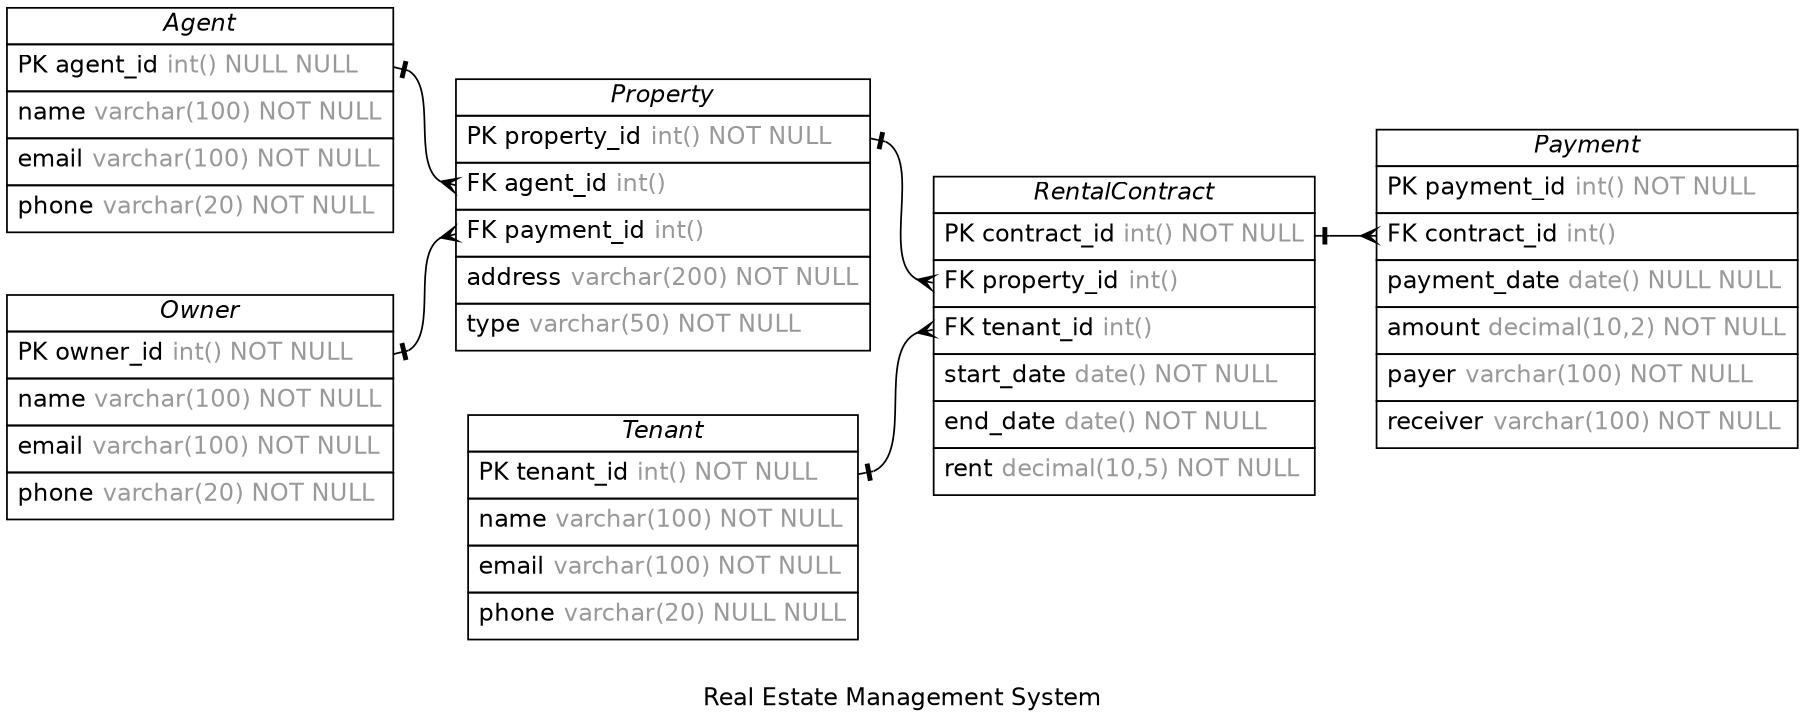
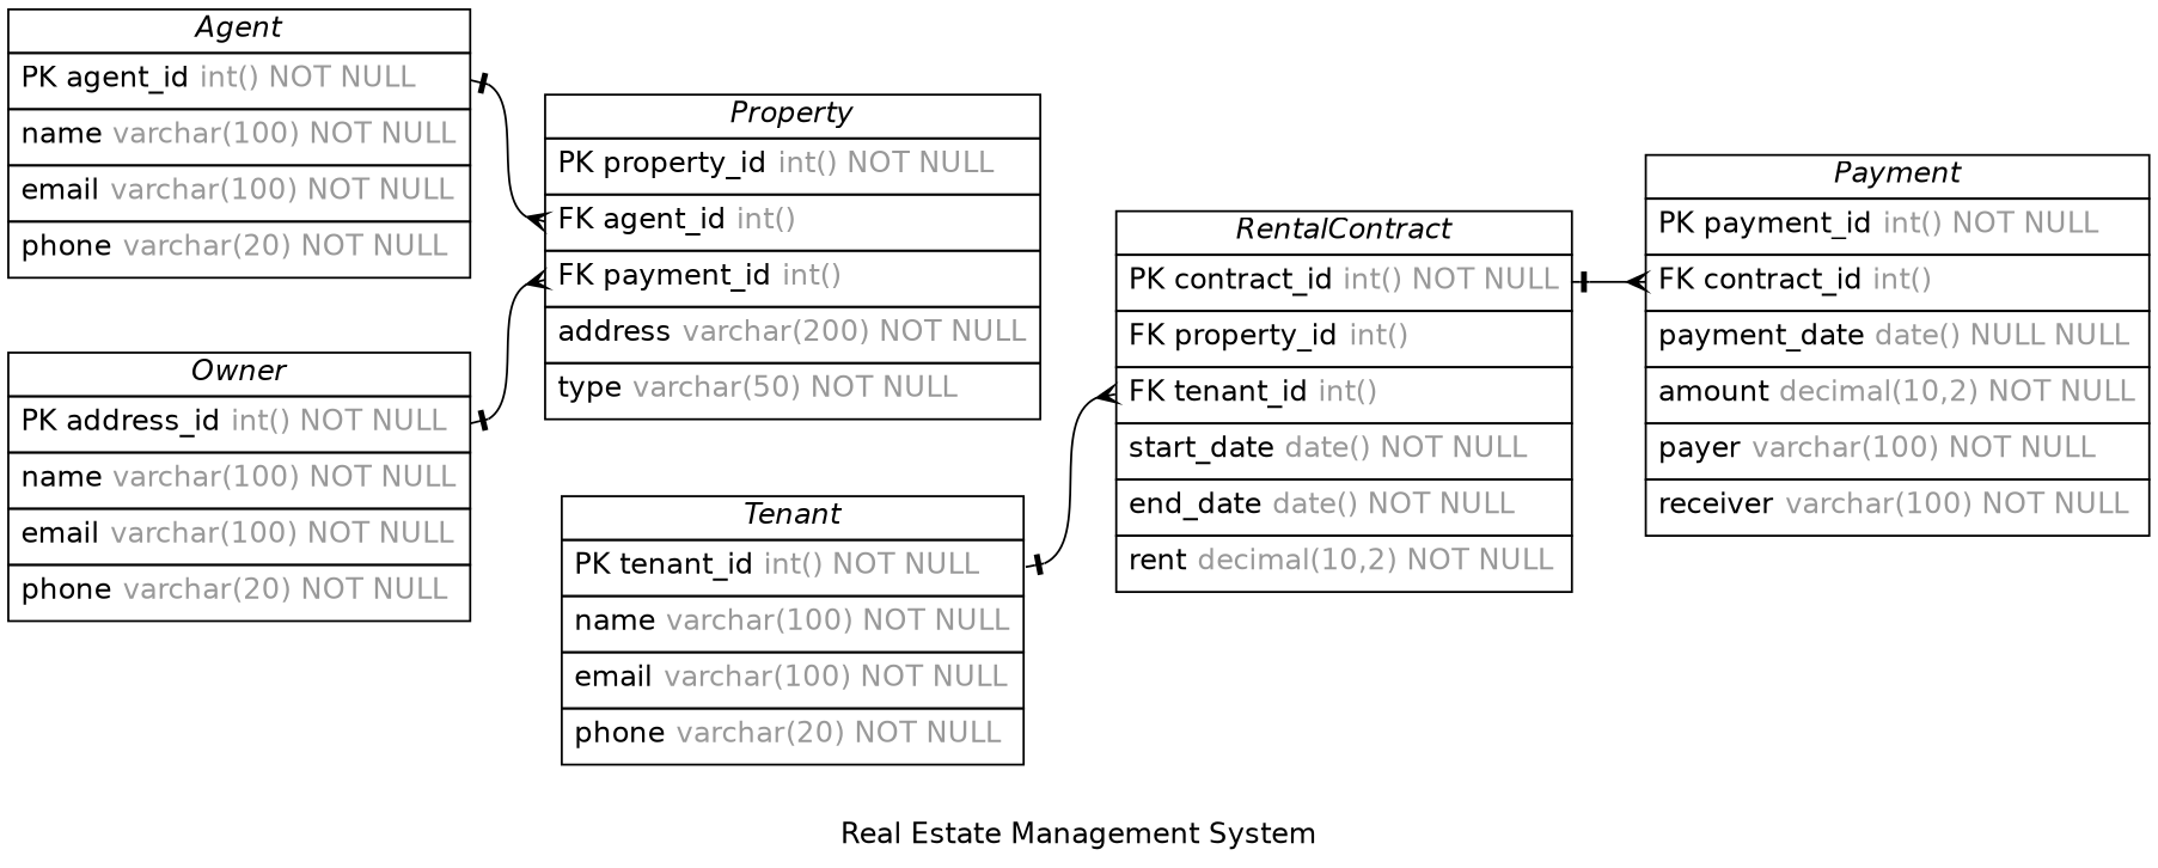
  digraph {
    concentrate=true
    fontname=Helvetica
    label="Real Estate Management System"
    nodesep=0.5
    rankdir=LR
    splines=spline
    node [fontname=Helvetica shape=plain]
    edge [arrowhead=ocrow arrowsize=0.9 arrowtail=noneotee dir=both fontname=Helvetica fontsize=12 labelangle=32 labeldistance=1.8 penwidth=1.0]
-   n1 [label=<         <table border="0" cellborder="1" cellspacing="0" >         <tr><td><i>Agent</i></td></tr>         <tr><td port="agent_id" align="left" cellpadding="5">PK agent_id <font color="grey60">int() NULL NULL</font></td></tr>         <tr><td port="name" align="left" cellpadding="5">name <font color="grey60">varchar(100) NOT NULL</font></td></tr>         <tr><td port="email" align="left" cellpadding="5">email <font color="grey60">varchar(100) NOT NULL</font></td></tr>         <tr><td port="phone" align="left" cellpadding="5">phone <font color="grey60">varchar(20) NOT NULL</font></td></tr>     </table>>]
+   n1 [label=<         <table border="0" cellborder="1" cellspacing="0" >         <tr><td><i>Agent</i></td></tr>         <tr><td port="agent_id" align="left" cellpadding="5">PK agent_id <font color="grey60">int() NOT NULL</font></td></tr>         <tr><td port="name" align="left" cellpadding="5">name <font color="grey60">varchar(100) NOT NULL</font></td></tr>         <tr><td port="email" align="left" cellpadding="5">email <font color="grey60">varchar(100) NOT NULL</font></td></tr>         <tr><td port="phone" align="left" cellpadding="5">phone <font color="grey60">varchar(20) NOT NULL</font></td></tr>     </table>>]
    n2 [label=<         <table border="0" cellborder="1" cellspacing="0" >         <tr><td><i>Property</i></td></tr>         <tr><td port="property_id" align="left" cellpadding="5">PK property_id <font color="grey60">int() NOT NULL</font></td></tr>         <tr><td port="agent_id" align="left" cellpadding="5">FK agent_id <font color="grey60">int()</font></td></tr>         <tr><td port="owner_id" align="left" cellpadding="5">FK payment_id <font color="grey60">int()</font></td></tr>         <tr><td port="address" align="left" cellpadding="5">address <font color="grey60">varchar(200) NOT NULL</font></td></tr>         <tr><td port="type" align="left" cellpadding="5">type <font color="grey60">varchar(50) NOT NULL</font></td></tr>     </table>>]
-   n3 [label=<         <table border="0" cellborder="1" cellspacing="0" >         <tr><td><i>RentalContract</i></td></tr>         <tr><td port="contract_id" align="left" cellpadding="5">PK contract_id <font color="grey60">int() NOT NULL</font></td></tr>         <tr><td port="property_id" align="left" cellpadding="5">FK property_id <font color="grey60">int()</font></td></tr>         <tr><td port="tenant_id" align="left" cellpadding="5">FK tenant_id <font color="grey60">int()</font></td></tr>         <tr><td port="start_date" align="left" cellpadding="5">start_date <font color="grey60">date() NOT NULL</font></td></tr>         <tr><td port="end_date" align="left" cellpadding="5">end_date <font color="grey60">date() NOT NULL</font></td></tr>         <tr><td port="rent" align="left" cellpadding="5">rent <font color="grey60">decimal(10,5) NOT NULL</font></td></tr>     </table>>]
+   n3 [label=<         <table border="0" cellborder="1" cellspacing="0" >         <tr><td><i>RentalContract</i></td></tr>         <tr><td port="contract_id" align="left" cellpadding="5">PK contract_id <font color="grey60">int() NOT NULL</font></td></tr>         <tr><td port="property_id" align="left" cellpadding="5">FK property_id <font color="grey60">int()</font></td></tr>         <tr><td port="tenant_id" align="left" cellpadding="5">FK tenant_id <font color="grey60">int()</font></td></tr>         <tr><td port="start_date" align="left" cellpadding="5">start_date <font color="grey60">date() NOT NULL</font></td></tr>         <tr><td port="end_date" align="left" cellpadding="5">end_date <font color="grey60">date() NOT NULL</font></td></tr>         <tr><td port="rent" align="left" cellpadding="5">rent <font color="grey60">decimal(10,2) NOT NULL</font></td></tr>     </table>>]
    n4 [label=<         <table border="0" cellborder="1" cellspacing="0" >         <tr><td><i>Payment</i></td></tr>         <tr><td port="payment_id" align="left" cellpadding="5">PK payment_id <font color="grey60">int() NOT NULL</font></td></tr>         <tr><td port="contract_id" align="left" cellpadding="5">FK contract_id <font color="grey60">int()</font></td></tr>         <tr><td port="payment_date" align="left" cellpadding="5">payment_date <font color="grey60">date() NULL NULL</font></td></tr>         <tr><td port="amount" align="left" cellpadding="5">amount <font color="grey60">decimal(10,2) NOT NULL</font></td></tr>         <tr><td port="payer" align="left" cellpadding="5">payer <font color="grey60">varchar(100) NOT NULL</font></td></tr>         <tr><td port="receiver" align="left" cellpadding="5">receiver <font color="grey60">varchar(100) NOT NULL</font></td></tr>     </table>>]
-   n5 [label=<         <table border="0" cellborder="1" cellspacing="0" >         <tr><td><i>Owner</i></td></tr>         <tr><td port="owner_id" align="left" cellpadding="5">PK owner_id <font color="grey60">int() NOT NULL</font></td></tr>         <tr><td port="name" align="left" cellpadding="5">name <font color="grey60">varchar(100) NOT NULL</font></td></tr>         <tr><td port="email" align="left" cellpadding="5">email <font color="grey60">varchar(100) NOT NULL</font></td></tr>         <tr><td port="phone" align="left" cellpadding="5">phone <font color="grey60">varchar(20) NOT NULL</font></td></tr>     </table>>]
-   n6 [label=<         <table border="0" cellborder="1" cellspacing="0" >         <tr><td><i>Tenant</i></td></tr>         <tr><td port="tenant_id" align="left" cellpadding="5">PK tenant_id <font color="grey60">int() NOT NULL</font></td></tr>         <tr><td port="name" align="left" cellpadding="5">name <font color="grey60">varchar(100) NOT NULL</font></td></tr>         <tr><td port="email" align="left" cellpadding="5">email <font color="grey60">varchar(100) NOT NULL</font></td></tr>         <tr><td port="phone" align="left" cellpadding="5">phone <font color="grey60">varchar(20) NULL NULL</font></td></tr>     </table>>]
+   n5 [label=<         <table border="0" cellborder="1" cellspacing="0" >         <tr><td><i>Owner</i></td></tr>         <tr><td port="owner_id" align="left" cellpadding="5">PK address_id <font color="grey60">int() NOT NULL</font></td></tr>         <tr><td port="name" align="left" cellpadding="5">name <font color="grey60">varchar(100) NOT NULL</font></td></tr>         <tr><td port="email" align="left" cellpadding="5">email <font color="grey60">varchar(100) NOT NULL</font></td></tr>         <tr><td port="phone" align="left" cellpadding="5">phone <font color="grey60">varchar(20) NOT NULL</font></td></tr>     </table>>]
+   n6 [label=<         <table border="0" cellborder="1" cellspacing="0" >         <tr><td><i>Tenant</i></td></tr>         <tr><td port="tenant_id" align="left" cellpadding="5">PK tenant_id <font color="grey60">int() NOT NULL</font></td></tr>         <tr><td port="name" align="left" cellpadding="5">name <font color="grey60">varchar(100) NOT NULL</font></td></tr>         <tr><td port="email" align="left" cellpadding="5">email <font color="grey60">varchar(100) NOT NULL</font></td></tr>         <tr><td port="phone" align="left" cellpadding="5">phone <font color="grey60">varchar(20) NOT NULL</font></td></tr>     </table>>]
    n1 -> n2 [headport=agent_id tailport=agent_id]
-   n2 -> n3 [headport=property_id tailport=property_id]
    n3 -> n4 [headport=contract_id tailport=contract_id]
    n5 -> n2 [headport=owner_id tailport=owner_id]
    n6 -> n3 [headport=tenant_id tailport=tenant_id]
  }
